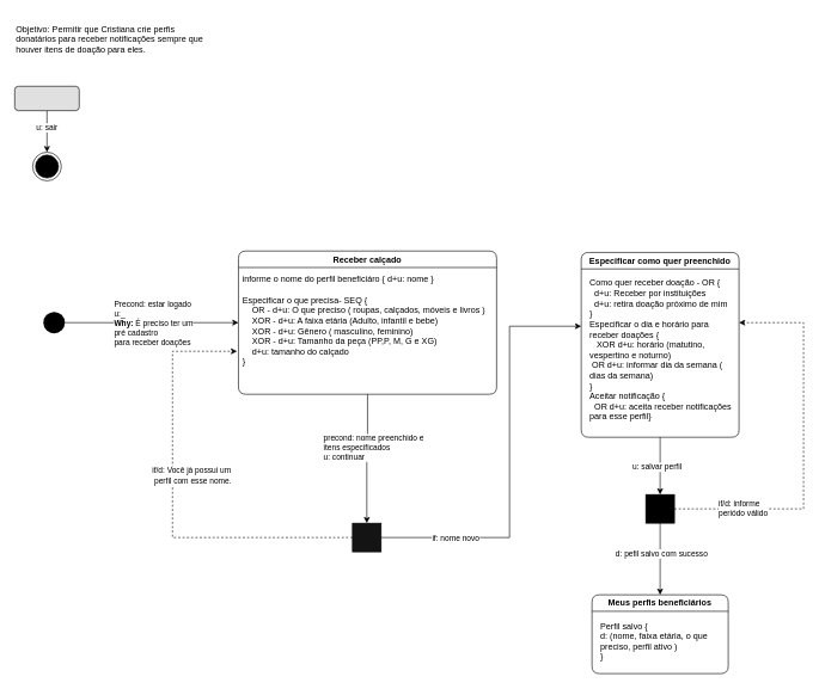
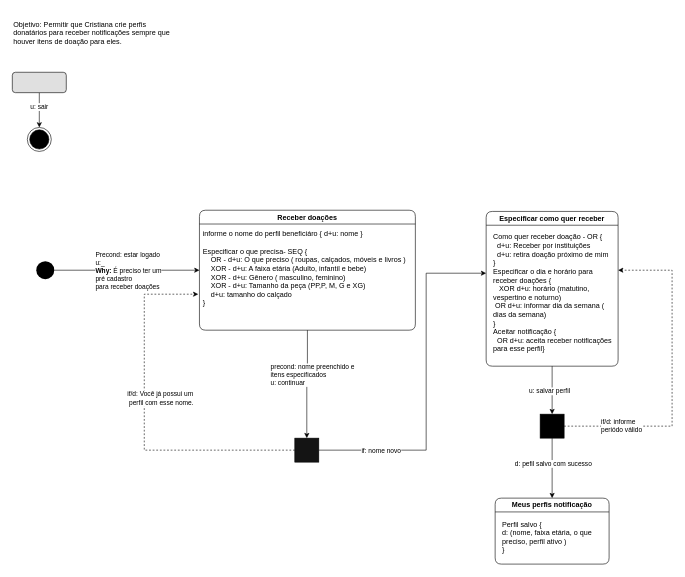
  <mxCell id="0" />
  <mxCell id="1" parent="0" />
  <mxCell id="2" value="" style="edgeStyle=orthogonalEdgeStyle;rounded=0;orthogonalLoop=1;jettySize=auto;html=1;entryX=0.5;entryY=0;entryDx=0;entryDy=0;align=left;" parent="1" source="4" target="24" edge="1"><mxGeometry relative="1" as="geometry"><mxPoint as="offset" /></mxGeometry></mxCell>
  <mxCell id="3" value="&lt;span style=&quot;&quot;&gt;u: salvar perfil&lt;/span&gt;" style="edgeLabel;html=1;align=left;verticalAlign=middle;resizable=0;points=[];" parent="2" connectable="0" vertex="1"><mxGeometry x="-0.067" relative="1" as="geometry"><mxPoint x="-40" y="4" as="offset" /></mxGeometry></mxCell>
- <mxCell id="4" value="Especificar como quer preenchido" style="swimlane;whiteSpace=wrap;html=1;rounded=1;container=0;" parent="1" vertex="1"><mxGeometry x="810" y="352" width="220" height="258" as="geometry" /></mxCell>
+ <mxCell id="4" value="Especificar como quer receber" style="swimlane;whiteSpace=wrap;html=1;rounded=1;container=0;" parent="1" vertex="1"><mxGeometry x="810" y="352" width="220" height="258" as="geometry" /></mxCell>
  <mxCell id="5" value="Como quer receber doação - OR {&lt;br&gt;&amp;nbsp; d+u: Receber por instituições&amp;nbsp;&lt;div&gt;&amp;nbsp; d+u: retira doação próximo de mim&lt;br&gt;&lt;span style=&quot;background-color: initial;&quot;&gt;}&lt;/span&gt;&lt;br&gt;&lt;/div&gt;&lt;div&gt;Especificar o dia e horário para receber doações {&lt;br&gt;&amp;nbsp;&amp;nbsp;&lt;span style=&quot;background-color: initial;&quot;&gt;&amp;nbsp;XOR d+u: horário (&lt;/span&gt;&lt;span style=&quot;background-color: initial;&quot;&gt;matutino, vespertino e noturno&lt;/span&gt;&lt;span style=&quot;background-color: initial;&quot;&gt;)&lt;br&gt;&lt;/span&gt;&amp;nbsp;&lt;span style=&quot;background-color: initial;&quot;&gt;OR&amp;nbsp;&lt;/span&gt;&lt;span style=&quot;background-color: initial;&quot;&gt;d+u: informar dia da semana ( dias da semana)&amp;nbsp;&lt;/span&gt;&lt;span style=&quot;background-color: initial;&quot;&gt;&lt;br&gt;&lt;/span&gt;&lt;/div&gt;&lt;div&gt;&lt;div&gt;}&lt;br&gt;Aceitar notificação {&lt;br&gt;&amp;nbsp; OR d+u: aceita receber notificações para esse perfil}&lt;br&gt;&lt;/div&gt;&lt;/div&gt;" style="text;html=1;align=left;verticalAlign=top;whiteSpace=wrap;rounded=0;container=0;" parent="4" vertex="1"><mxGeometry x="10" y="29" width="200" height="180" as="geometry" /></mxCell>
  <mxCell id="6" value="Objetivo: Permitir que Cristiana crie perfis donatários para receber notificações sempre que houver itens de doação para eles." style="text;html=1;align=left;verticalAlign=middle;whiteSpace=wrap;rounded=0;" parent="1" vertex="1"><mxGeometry x="20" y="20" width="275" height="70" as="geometry" /></mxCell>
  <mxCell id="7" style="edgeStyle=orthogonalEdgeStyle;rounded=0;orthogonalLoop=1;jettySize=auto;html=1;exitX=0.5;exitY=1;exitDx=0;exitDy=0;entryX=0.5;entryY=0;entryDx=0;entryDy=0;" parent="1" source="9" target="15" edge="1"><mxGeometry relative="1" as="geometry" /></mxCell>
  <mxCell id="8" value="&lt;span style=&quot;&quot;&gt;precond: nome preenchido e &lt;br&gt;itens especificados&lt;/span&gt;&lt;br style=&quot;&quot;&gt;&lt;span style=&quot;&quot;&gt;u: continuar&lt;/span&gt;" style="edgeLabel;html=1;align=left;verticalAlign=middle;resizable=0;points=[];" parent="7" connectable="0" vertex="1"><mxGeometry x="-0.178" y="-3" relative="1" as="geometry"><mxPoint x="-60" as="offset" /></mxGeometry></mxCell>
- <mxCell id="9" value="Receber calçado" style="swimlane;whiteSpace=wrap;html=1;rounded=1;container=0;" parent="1" vertex="1"><mxGeometry x="332" y="350" width="360" height="200" as="geometry" /></mxCell>
+ <mxCell id="9" value="Receber doações" style="swimlane;whiteSpace=wrap;html=1;rounded=1;container=0;" parent="1" vertex="1"><mxGeometry x="332" y="350" width="360" height="200" as="geometry" /></mxCell>
  <mxCell id="10" value="informe o nome do perfil beneficiáro { d+u: nome }&lt;br&gt;&lt;br&gt;Especificar o que precisa- SEQ {&lt;br&gt;&lt;span style=&quot;white-space: pre;&quot;&gt;&amp;nbsp;&amp;nbsp;&amp;nbsp;&amp;nbsp;&lt;/span&gt;OR -&amp;nbsp;d+u: O que preciso ( roupas, calçados, móveis e livros )&lt;br&gt;&lt;span style=&quot;white-space: pre;&quot;&gt;&amp;nbsp;&amp;nbsp;&amp;nbsp;&amp;nbsp;&lt;/span&gt;XOR -&amp;nbsp;d+u: A faixa etária (Adulto, infantil e bebe)&lt;br&gt;&lt;span style=&quot;white-space: pre;&quot;&gt;&amp;nbsp;&amp;nbsp;&amp;nbsp;&amp;nbsp;&lt;/span&gt;XOR -&amp;nbsp;d+u: Gênero ( masculino, feminino)&lt;br&gt;&lt;span style=&quot;white-space: pre;&quot;&gt;&amp;nbsp;&amp;nbsp;&amp;nbsp;&amp;nbsp;X&lt;/span&gt;OR -&amp;nbsp;d+u: Tamanho da peça (PP,P, M, G e XG)&lt;br&gt;&amp;nbsp; &amp;nbsp; d+u: tamanho do calçado&amp;nbsp;&lt;br&gt;}&lt;br&gt;&lt;div&gt;&lt;br&gt;&lt;/div&gt;" style="text;html=1;align=left;verticalAlign=top;whiteSpace=wrap;rounded=0;container=0;" parent="9" vertex="1"><mxGeometry x="4" y="26" width="350" height="140" as="geometry" /></mxCell>
  <mxCell id="11" style="edgeStyle=orthogonalEdgeStyle;rounded=0;orthogonalLoop=1;jettySize=auto;html=1;dashed=1;" parent="1" source="15" edge="1"><mxGeometry relative="1" as="geometry"><mxPoint x="330" y="490" as="targetPoint" /><Array as="points"><mxPoint x="240" y="750" /><mxPoint x="240" y="490" /></Array></mxGeometry></mxCell>
  <mxCell id="12" value="if/d: Você já possui um&lt;br&gt;&amp;nbsp;perfil com esse nome." style="edgeLabel;html=1;align=left;verticalAlign=middle;resizable=0;points=[];" parent="11" connectable="0" vertex="1"><mxGeometry x="0.143" y="-1" relative="1" as="geometry"><mxPoint x="-31" y="5" as="offset" /></mxGeometry></mxCell>
  <mxCell id="13" style="edgeStyle=orthogonalEdgeStyle;rounded=0;orthogonalLoop=1;jettySize=auto;html=1;entryX=0;entryY=0.5;entryDx=0;entryDy=0;" parent="1" edge="1"><mxGeometry relative="1" as="geometry"><mxPoint x="810" y="455" as="targetPoint" /><mxPoint x="531" y="750" as="sourcePoint" /><Array as="points"><mxPoint x="710" y="750" /><mxPoint x="710" y="455" /></Array></mxGeometry></mxCell>
  <mxCell id="14" value="if: nome novo" style="edgeLabel;html=1;align=center;verticalAlign=middle;resizable=0;points=[];" parent="13" connectable="0" vertex="1"><mxGeometry x="-0.563" y="-1" relative="1" as="geometry"><mxPoint x="-22" y="-1" as="offset" /></mxGeometry></mxCell>
  <mxCell id="15" value="" style="rounded=0;whiteSpace=wrap;html=1;fillColor=#141414;" parent="1" vertex="1"><mxGeometry x="491" y="730" width="40" height="40" as="geometry" /></mxCell>
  <mxCell id="16" style="edgeStyle=orthogonalEdgeStyle;rounded=0;orthogonalLoop=1;jettySize=auto;html=1;entryX=0;entryY=0.5;entryDx=0;entryDy=0;" parent="1" source="18" target="9" edge="1"><mxGeometry relative="1" as="geometry" /></mxCell>
  <mxCell id="17" value="&lt;span style=&quot;&quot;&gt;Precond: estar logado&lt;br&gt;u:_&lt;br&gt;&lt;/span&gt;&lt;b style=&quot;&quot;&gt;Why:&amp;nbsp;&lt;/b&gt;&lt;span style=&quot;&quot;&gt;É preciso ter um&lt;/span&gt;&lt;br style=&quot;&quot;&gt;&lt;span style=&quot;&quot;&gt;pré cadastro&lt;/span&gt;&lt;br style=&quot;&quot;&gt;&lt;span style=&quot;&quot;&gt;para receber doações&lt;/span&gt;" style="edgeLabel;html=1;align=left;verticalAlign=middle;resizable=0;points=[];" parent="16" connectable="0" vertex="1"><mxGeometry x="-0.186" y="-2" relative="1" as="geometry"><mxPoint x="-31" y="-2" as="offset" /></mxGeometry></mxCell>
  <mxCell id="18" value="" style="ellipse;fillColor=#000000;strokeColor=none;" parent="1" vertex="1"><mxGeometry x="60" y="435" width="30" height="30" as="geometry" /></mxCell>
  <mxCell id="19" value="&lt;span style=&quot;&quot;&gt;&lt;br&gt;&lt;/span&gt;" style="edgeLabel;html=1;align=left;verticalAlign=middle;resizable=0;points=[];" parent="1" connectable="0" vertex="1"><mxGeometry x="139.996" y="580.005" as="geometry" /></mxCell>
  <mxCell id="20" style="edgeStyle=orthogonalEdgeStyle;rounded=0;orthogonalLoop=1;jettySize=auto;html=1;dashed=1;" parent="1" source="24" edge="1"><mxGeometry relative="1" as="geometry"><mxPoint x="1030" y="450" as="targetPoint" /><Array as="points"><mxPoint x="1120" y="710" /><mxPoint x="1120" y="450" /></Array></mxGeometry></mxCell>
  <mxCell id="21" value="if/d: informe &lt;br&gt;periódo válido" style="edgeLabel;html=1;align=left;verticalAlign=middle;resizable=0;points=[];" parent="20" connectable="0" vertex="1"><mxGeometry x="-0.592" y="1" relative="1" as="geometry"><mxPoint x="-48" as="offset" /></mxGeometry></mxCell>
  <mxCell id="22" style="edgeStyle=orthogonalEdgeStyle;rounded=0;orthogonalLoop=1;jettySize=auto;html=1;entryX=0.5;entryY=0;entryDx=0;entryDy=0;" parent="1" source="24" target="25" edge="1"><mxGeometry relative="1" as="geometry" /></mxCell>
  <mxCell id="23" value="d: pefil salvo com sucesso" style="edgeLabel;html=1;align=center;verticalAlign=middle;resizable=0;points=[];" parent="22" connectable="0" vertex="1"><mxGeometry x="-0.16" y="1" relative="1" as="geometry"><mxPoint as="offset" /></mxGeometry></mxCell>
  <mxCell id="24" value="" style="whiteSpace=wrap;html=1;aspect=fixed;fillColor=#000000;container=0;" parent="1" vertex="1"><mxGeometry x="900" y="690" width="40" height="40" as="geometry" /></mxCell>
- <mxCell id="25" value="Meus perfis beneficiários" style="swimlane;whiteSpace=wrap;html=1;rounded=1;container=0;" parent="1" vertex="1"><mxGeometry x="825" y="830" width="190" height="110" as="geometry" /></mxCell>
+ <mxCell id="25" value="Meus perfis notificação" style="swimlane;whiteSpace=wrap;html=1;rounded=1;container=0;" parent="1" vertex="1"><mxGeometry x="825" y="830" width="190" height="110" as="geometry" /></mxCell>
  <mxCell id="26" value="&lt;div style=&quot;&quot;&gt;Perfil salvo {&lt;br&gt;d: (nome, faixa etária, o que preciso, perfil ativo )&lt;br&gt;}&lt;/div&gt;" style="text;html=1;align=left;verticalAlign=top;whiteSpace=wrap;rounded=0;container=0;" parent="25" vertex="1"><mxGeometry x="10" y="30" width="170" height="70" as="geometry" /></mxCell>
  <mxCell id="27" style="edgeStyle=orthogonalEdgeStyle;rounded=0;orthogonalLoop=1;jettySize=auto;html=1;" parent="1" source="29" target="30" edge="1"><mxGeometry relative="1" as="geometry" /></mxCell>
  <mxCell id="28" value="&lt;span style=&quot;text-align: left;&quot;&gt;u: sair&lt;/span&gt;" style="edgeLabel;html=1;align=center;verticalAlign=middle;resizable=0;points=[];" parent="27" connectable="0" vertex="1"><mxGeometry x="-0.211" y="-1" relative="1" as="geometry"><mxPoint as="offset" /></mxGeometry></mxCell>
  <mxCell id="29" value="" style="rounded=1;whiteSpace=wrap;html=1;fillColor=#E0E0E0;container=0;" parent="1" vertex="1"><mxGeometry x="20" y="120" width="90" height="34" as="geometry" /></mxCell>
  <mxCell id="30" value="" style="ellipse;html=1;shape=endState;fillColor=#000000;strokeColor=#000000;container=0;" parent="1" vertex="1"><mxGeometry x="45" y="212" width="40" height="40" as="geometry" /></mxCell>
